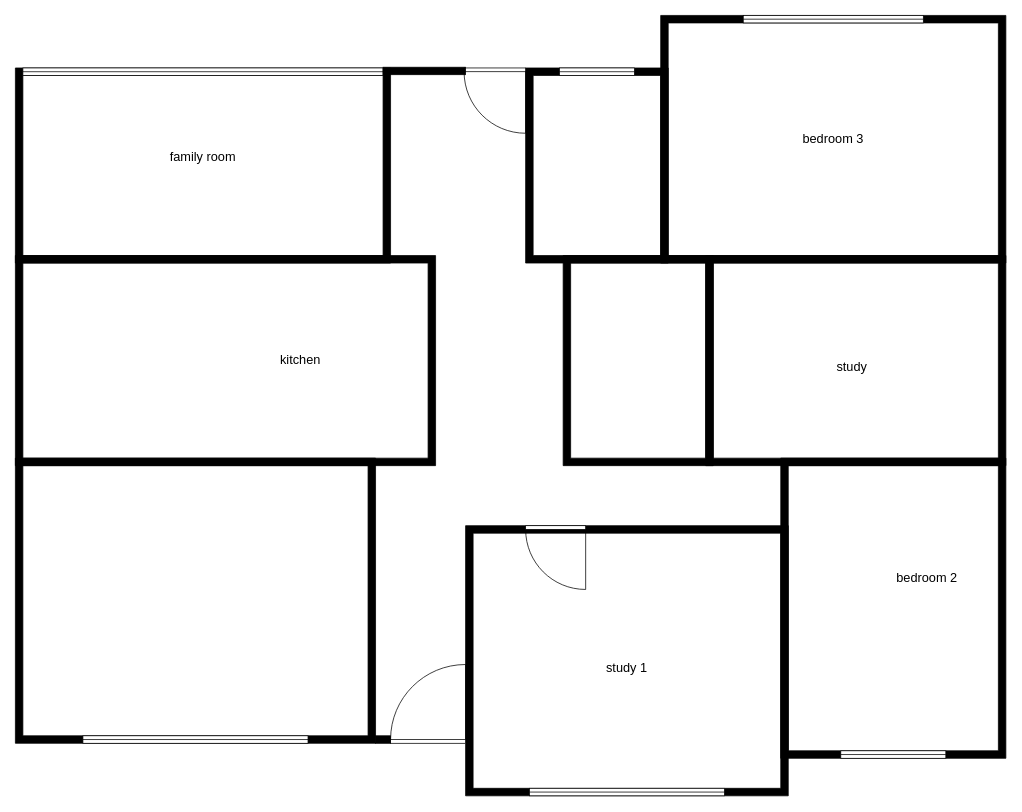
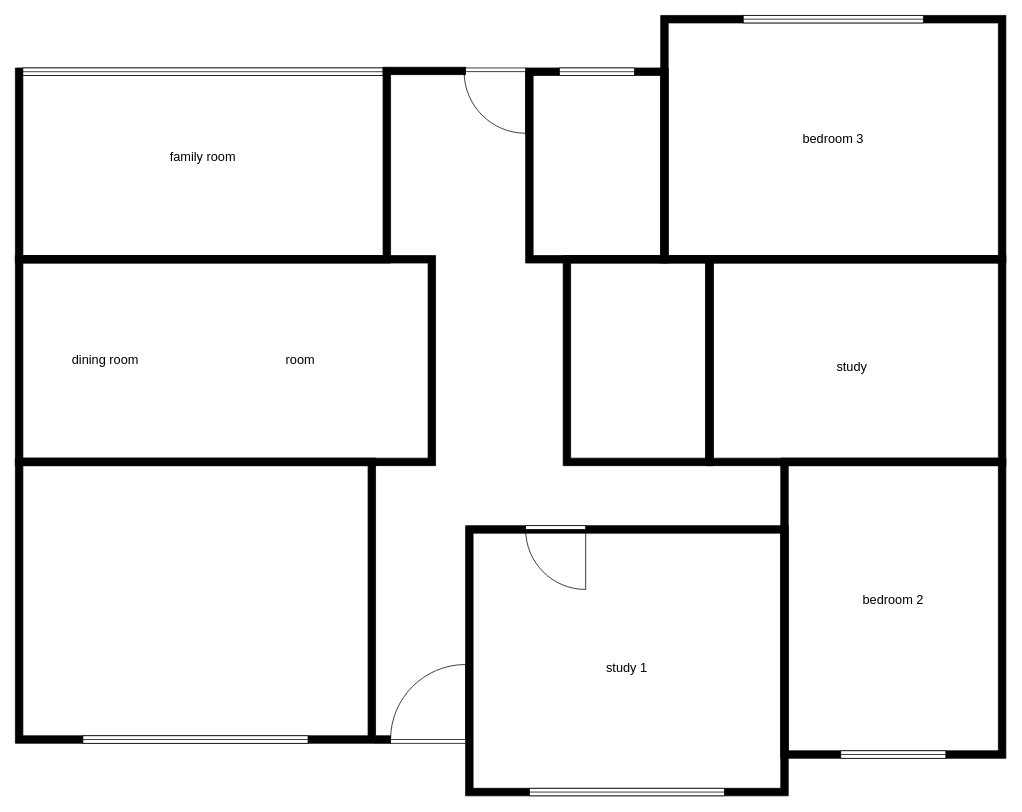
  <mxCell id="0" />
  <mxCell id="1" parent="0" />
  <mxCell id="2" value="" style="verticalLabelPosition=bottom;html=1;verticalAlign=top;align=center;shape=mxgraph.floorplan.room;fillColor=#000000;" vertex="1" parent="1"><mxGeometry x="20" y="90" width="500" height="260" as="geometry" /></mxCell>
  <mxCell id="3" value="" style="verticalLabelPosition=bottom;html=1;verticalAlign=top;align=center;shape=mxgraph.floorplan.room;fillColor=#000000;" vertex="1" parent="1"><mxGeometry x="20" y="340" width="560" height="280" as="geometry" /></mxCell>
  <mxCell id="4" value="" style="verticalLabelPosition=bottom;html=1;verticalAlign=top;align=center;shape=mxgraph.floorplan.room;fillColor=#000000;" vertex="1" parent="1"><mxGeometry x="20" y="610" width="480" height="380" as="geometry" /></mxCell>
  <mxCell id="5" value="" style="verticalLabelPosition=bottom;html=1;verticalAlign=top;align=center;shape=mxgraph.floorplan.room;fillColor=#000000;" vertex="1" parent="1"><mxGeometry x="620" y="700" width="430" height="360" as="geometry" /></mxCell>
  <mxCell id="6" value="" style="verticalLabelPosition=bottom;html=1;verticalAlign=top;align=center;shape=mxgraph.floorplan.room;fillColor=#000000;" vertex="1" parent="1"><mxGeometry x="1040" y="610" width="300" height="400" as="geometry" /></mxCell>
  <mxCell id="7" value="" style="verticalLabelPosition=bottom;html=1;verticalAlign=top;align=center;shape=mxgraph.floorplan.room;fillColor=#000000;" vertex="1" parent="1"><mxGeometry x="940" y="340" width="400" height="280" as="geometry" /></mxCell>
  <mxCell id="8" value="" style="verticalLabelPosition=bottom;html=1;verticalAlign=top;align=center;shape=mxgraph.floorplan.room;fillColor=#000000;" vertex="1" parent="1"><mxGeometry x="880" y="20" width="460" height="330" as="geometry" /></mxCell>
  <mxCell id="9" value="" style="verticalLabelPosition=bottom;html=1;verticalAlign=top;align=center;shape=mxgraph.floorplan.room;fillColor=#000000;" vertex="1" parent="1"><mxGeometry x="750" y="340" width="200" height="280" as="geometry" /></mxCell>
  <mxCell id="10" value="" style="verticalLabelPosition=bottom;html=1;verticalAlign=top;align=center;shape=mxgraph.floorplan.room;fillColor=#000000;" vertex="1" parent="1"><mxGeometry x="700" y="90" width="190" height="260" as="geometry" /></mxCell>
  <mxCell id="11" value="" style="verticalLabelPosition=bottom;html=1;verticalAlign=top;align=center;shape=mxgraph.floorplan.doorRight;aspect=fixed;flipV=1;" vertex="1" parent="1"><mxGeometry x="520" y="883.75" width="100" height="106.25" as="geometry" /></mxCell>
  <mxCell id="12" value="" style="verticalLabelPosition=bottom;html=1;verticalAlign=top;align=center;shape=mxgraph.floorplan.wall;fillColor=#000000;" vertex="1" parent="1"><mxGeometry x="500" y="980" width="20" height="10" as="geometry" /></mxCell>
  <mxCell id="13" value="" style="verticalLabelPosition=bottom;html=1;verticalAlign=top;align=center;shape=mxgraph.floorplan.doorRight;aspect=fixed;" vertex="1" parent="1"><mxGeometry x="700" y="700" width="80" height="85" as="geometry" /></mxCell>
  <mxCell id="14" value="" style="verticalLabelPosition=bottom;html=1;verticalAlign=top;align=center;shape=mxgraph.floorplan.window;" vertex="1" parent="1"><mxGeometry x="110" y="980" width="300" height="10" as="geometry" /></mxCell>
  <mxCell id="15" value="" style="verticalLabelPosition=bottom;html=1;verticalAlign=top;align=center;shape=mxgraph.floorplan.window;" vertex="1" parent="1"><mxGeometry x="990" y="20" width="240" height="10" as="geometry" /></mxCell>
  <mxCell id="16" value="" style="verticalLabelPosition=bottom;html=1;verticalAlign=top;align=center;shape=mxgraph.floorplan.window;" vertex="1" parent="1"><mxGeometry x="1120" y="1000" width="140" height="10" as="geometry" /></mxCell>
  <mxCell id="17" value="" style="verticalLabelPosition=bottom;html=1;verticalAlign=top;align=center;shape=mxgraph.floorplan.window;" vertex="1" parent="1"><mxGeometry x="705" y="1050" width="260" height="10" as="geometry" /></mxCell>
  <mxCell id="18" value="" style="verticalLabelPosition=bottom;html=1;verticalAlign=top;align=center;shape=mxgraph.floorplan.window;" vertex="1" parent="1"><mxGeometry x="30" y="90" width="480" height="10" as="geometry" /></mxCell>
  <mxCell id="19" value="" style="verticalLabelPosition=bottom;html=1;verticalAlign=top;align=center;shape=mxgraph.floorplan.window;" vertex="1" parent="1"><mxGeometry x="745" y="90" width="100" height="10" as="geometry" /></mxCell>
  <mxCell id="20" value="" style="verticalLabelPosition=bottom;html=1;verticalAlign=top;align=center;shape=mxgraph.floorplan.doorRight;aspect=fixed;" vertex="1" parent="1"><mxGeometry x="618" y="90" width="82" height="87.13" as="geometry" /></mxCell>
  <mxCell id="21" value="" style="verticalLabelPosition=bottom;html=1;verticalAlign=top;align=center;shape=mxgraph.floorplan.wall;fillColor=#000000;" vertex="1" parent="1"><mxGeometry x="510" y="89" width="110" height="10" as="geometry" /></mxCell>
  <mxCell id="22" value="family room" style="text;html=1;strokeColor=none;fillColor=none;align=center;verticalAlign=middle;whiteSpace=wrap;rounded=0;fontSize=17;" vertex="1" parent="1"><mxGeometry x="210" y="200" width="120" height="20" as="geometry" /></mxCell>
- <mxCell id="24" value="kitchen" style="text;html=1;strokeColor=none;fillColor=none;align=center;verticalAlign=middle;whiteSpace=wrap;rounded=0;fontSize=17;" vertex="1" parent="1"><mxGeometry x="340" y="470" width="120" height="20" as="geometry" /></mxCell>
+ <mxCell id="23" value="dining room" style="text;html=1;strokeColor=none;fillColor=none;align=center;verticalAlign=middle;whiteSpace=wrap;rounded=0;fontSize=17;" vertex="1" parent="1"><mxGeometry x="80" y="470" width="120" height="20" as="geometry" /></mxCell>
+ <mxCell id="24" value="room" style="text;html=1;strokeColor=none;fillColor=none;align=center;verticalAlign=middle;whiteSpace=wrap;rounded=0;fontSize=17;" vertex="1" parent="1"><mxGeometry x="340" y="470" width="120" height="20" as="geometry" /></mxCell>
  <mxCell id="25" value="study 1" style="text;html=1;strokeColor=none;fillColor=none;align=center;verticalAlign=middle;whiteSpace=wrap;rounded=0;fontSize=17;" vertex="1" parent="1"><mxGeometry x="775" y="880" width="120" height="20" as="geometry" /></mxCell>
- <mxCell id="26" value="bedroom 2" style="text;html=1;strokeColor=none;fillColor=none;align=center;verticalAlign=middle;whiteSpace=wrap;rounded=0;fontSize=17;" vertex="1" parent="1"><mxGeometry x="1175" y="760" width="120" height="20" as="geometry" /></mxCell>
+ <mxCell id="26" value="bedroom 2" style="text;html=1;strokeColor=none;fillColor=none;align=center;verticalAlign=middle;whiteSpace=wrap;rounded=0;fontSize=17;" vertex="1" parent="1"><mxGeometry x="1130" y="790" width="120" height="20" as="geometry" /></mxCell>
  <mxCell id="27" value="study" style="text;html=1;strokeColor=none;fillColor=none;align=center;verticalAlign=middle;whiteSpace=wrap;rounded=0;fontSize=17;" vertex="1" parent="1"><mxGeometry x="1075" y="480" width="120" height="20" as="geometry" /></mxCell>
  <mxCell id="28" value="bedroom 3" style="text;html=1;strokeColor=none;fillColor=none;align=center;verticalAlign=middle;whiteSpace=wrap;rounded=0;fontSize=17;" vertex="1" parent="1"><mxGeometry x="1050" y="175" width="120" height="20" as="geometry" /></mxCell>
